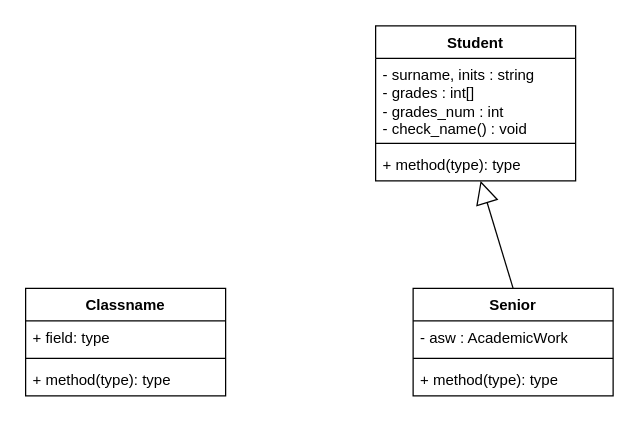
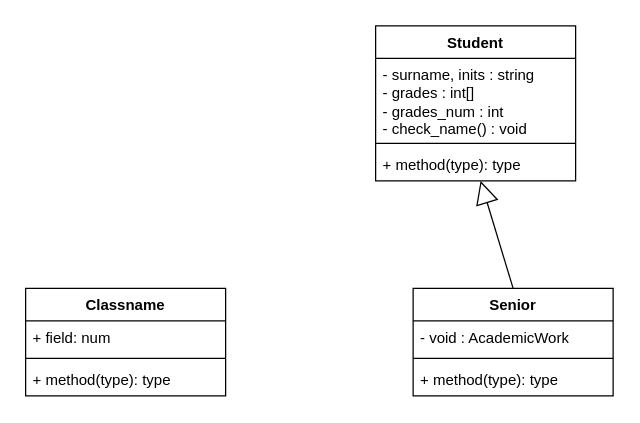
  <mxCell id="0" />
  <mxCell id="1" parent="0" />
  <mxCell id="2" value="Senior" style="swimlane;fontStyle=1;align=center;verticalAlign=top;childLayout=stackLayout;horizontal=1;startSize=26;horizontalStack=0;resizeParent=1;resizeParentMax=0;resizeLast=0;collapsible=1;marginBottom=0;whiteSpace=wrap;html=1;" vertex="1" parent="1"><mxGeometry x="330" y="230" width="160" height="86" as="geometry" /></mxCell>
- <mxCell id="3" value="- asw : AcademicWork" style="text;strokeColor=none;fillColor=none;align=left;verticalAlign=top;spacingLeft=4;spacingRight=4;overflow=hidden;rotatable=0;points=[[0,0.5],[1,0.5]];portConstraint=eastwest;whiteSpace=wrap;html=1;" vertex="1" parent="2"><mxGeometry y="26" width="160" height="26" as="geometry" /></mxCell>
+ <mxCell id="3" value="- void : AcademicWork" style="text;strokeColor=none;fillColor=none;align=left;verticalAlign=top;spacingLeft=4;spacingRight=4;overflow=hidden;rotatable=0;points=[[0,0.5],[1,0.5]];portConstraint=eastwest;whiteSpace=wrap;html=1;" vertex="1" parent="2"><mxGeometry y="26" width="160" height="26" as="geometry" /></mxCell>
  <mxCell id="4" value="" style="line;strokeWidth=1;fillColor=none;align=left;verticalAlign=middle;spacingTop=-1;spacingLeft=3;spacingRight=3;rotatable=0;labelPosition=right;points=[];portConstraint=eastwest;strokeColor=inherit;" vertex="1" parent="2"><mxGeometry y="52" width="160" height="8" as="geometry" /></mxCell>
  <mxCell id="5" value="+ method(type): type" style="text;strokeColor=none;fillColor=none;align=left;verticalAlign=top;spacingLeft=4;spacingRight=4;overflow=hidden;rotatable=0;points=[[0,0.5],[1,0.5]];portConstraint=eastwest;whiteSpace=wrap;html=1;" vertex="1" parent="2"><mxGeometry y="60" width="160" height="26" as="geometry" /></mxCell>
  <mxCell id="6" value="Classname" style="swimlane;fontStyle=1;align=center;verticalAlign=top;childLayout=stackLayout;horizontal=1;startSize=26;horizontalStack=0;resizeParent=1;resizeParentMax=0;resizeLast=0;collapsible=1;marginBottom=0;whiteSpace=wrap;html=1;" vertex="1" parent="1"><mxGeometry x="20" y="230" width="160" height="86" as="geometry" /></mxCell>
- <mxCell id="7" value="+ field: type" style="text;strokeColor=none;fillColor=none;align=left;verticalAlign=top;spacingLeft=4;spacingRight=4;overflow=hidden;rotatable=0;points=[[0,0.5],[1,0.5]];portConstraint=eastwest;whiteSpace=wrap;html=1;" vertex="1" parent="6"><mxGeometry y="26" width="160" height="26" as="geometry" /></mxCell>
+ <mxCell id="7" value="+ field: num" style="text;strokeColor=none;fillColor=none;align=left;verticalAlign=top;spacingLeft=4;spacingRight=4;overflow=hidden;rotatable=0;points=[[0,0.5],[1,0.5]];portConstraint=eastwest;whiteSpace=wrap;html=1;" vertex="1" parent="6"><mxGeometry y="26" width="160" height="26" as="geometry" /></mxCell>
  <mxCell id="8" value="" style="line;strokeWidth=1;fillColor=none;align=left;verticalAlign=middle;spacingTop=-1;spacingLeft=3;spacingRight=3;rotatable=0;labelPosition=right;points=[];portConstraint=eastwest;strokeColor=inherit;" vertex="1" parent="6"><mxGeometry y="52" width="160" height="8" as="geometry" /></mxCell>
  <mxCell id="9" value="+ method(type): type" style="text;strokeColor=none;fillColor=none;align=left;verticalAlign=top;spacingLeft=4;spacingRight=4;overflow=hidden;rotatable=0;points=[[0,0.5],[1,0.5]];portConstraint=eastwest;whiteSpace=wrap;html=1;" vertex="1" parent="6"><mxGeometry y="60" width="160" height="26" as="geometry" /></mxCell>
  <mxCell id="10" value="Student" style="swimlane;fontStyle=1;align=center;verticalAlign=top;childLayout=stackLayout;horizontal=1;startSize=26;horizontalStack=0;resizeParent=1;resizeParentMax=0;resizeLast=0;collapsible=1;marginBottom=0;whiteSpace=wrap;html=1;" vertex="1" parent="1"><mxGeometry x="300" y="20" width="160" height="124" as="geometry" /></mxCell>
  <mxCell id="11" value="- surname, inits : string&lt;br&gt;- grades : int[]&lt;br&gt;- grades_num : int&lt;br&gt;- check_name() : void" style="text;strokeColor=none;fillColor=none;align=left;verticalAlign=top;spacingLeft=4;spacingRight=4;overflow=hidden;rotatable=0;points=[[0,0.5],[1,0.5]];portConstraint=eastwest;whiteSpace=wrap;html=1;" vertex="1" parent="10"><mxGeometry y="26" width="160" height="64" as="geometry" /></mxCell>
  <mxCell id="12" value="" style="line;strokeWidth=1;fillColor=none;align=left;verticalAlign=middle;spacingTop=-1;spacingLeft=3;spacingRight=3;rotatable=0;labelPosition=right;points=[];portConstraint=eastwest;strokeColor=inherit;" vertex="1" parent="10"><mxGeometry y="90" width="160" height="8" as="geometry" /></mxCell>
  <mxCell id="13" value="+ method(type): type" style="text;strokeColor=none;fillColor=none;align=left;verticalAlign=top;spacingLeft=4;spacingRight=4;overflow=hidden;rotatable=0;points=[[0,0.5],[1,0.5]];portConstraint=eastwest;whiteSpace=wrap;html=1;" vertex="1" parent="10"><mxGeometry y="98" width="160" height="26" as="geometry" /></mxCell>
  <mxCell id="14" value="&lt;br&gt;" style="endArrow=block;endSize=16;endFill=0;html=1;rounded=0;exitX=0.5;exitY=0;exitDx=0;exitDy=0;" edge="1" parent="1" source="2" target="13"><mxGeometry width="160" relative="1" as="geometry"><mxPoint x="300" y="270" as="sourcePoint" /><mxPoint x="460" y="270" as="targetPoint" /><Array as="points" /></mxGeometry></mxCell>
